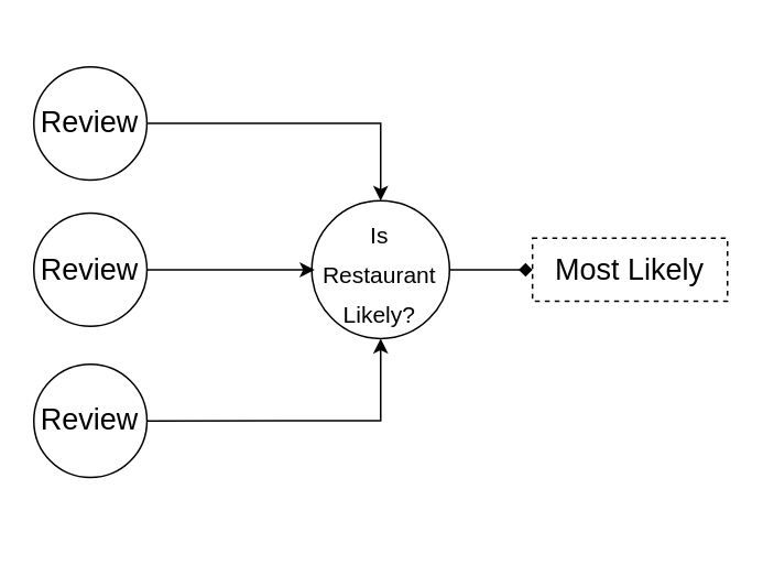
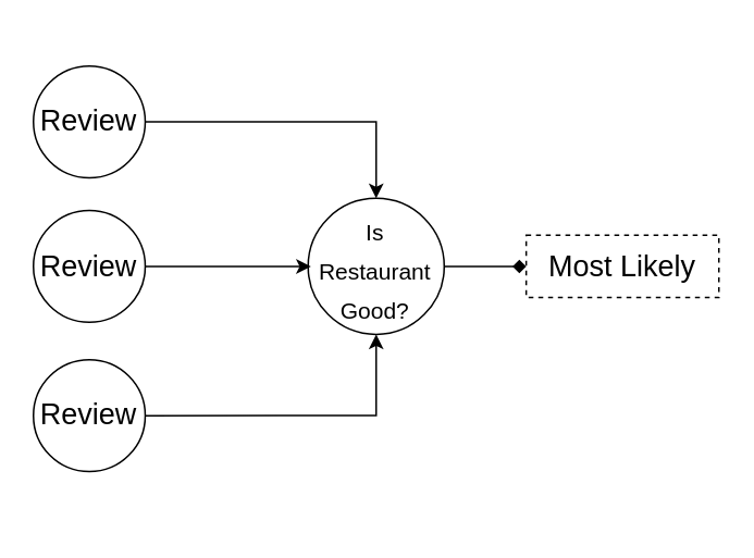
  <mxCell id="0" />
  <mxCell id="1" parent="0" />
  <mxCell id="2" value="" style="group" parent="1" vertex="1" connectable="0"><mxGeometry x="20" y="20" width="420" height="300" as="geometry" /></mxCell>
  <mxCell id="3" style="edgeStyle=orthogonalEdgeStyle;rounded=0;orthogonalLoop=1;jettySize=auto;html=1;exitX=1;exitY=0.5;exitDx=0;exitDy=0;entryX=0.5;entryY=0;entryDx=0;entryDy=0;" parent="2" source="4" target="8" edge="1"><mxGeometry relative="1" as="geometry"><mxPoint x="207.581" y="108.511" as="targetPoint" /></mxGeometry></mxCell>
  <mxCell id="4" value="&lt;font style=&quot;font-size: 18px&quot;&gt;Review&lt;/font&gt;" style="ellipse;whiteSpace=wrap;html=1;aspect=fixed;" parent="2" vertex="1"><mxGeometry y="20" width="68.486" height="68.486" as="geometry" /></mxCell>
  <mxCell id="5" value="&lt;font style=&quot;font-size: 18px&quot;&gt;Review&lt;/font&gt;" style="ellipse;whiteSpace=wrap;html=1;aspect=fixed;" parent="2" vertex="1"><mxGeometry y="108.511" width="68.486" height="68.486" as="geometry" /></mxCell>
  <mxCell id="6" style="edgeStyle=orthogonalEdgeStyle;rounded=0;orthogonalLoop=1;jettySize=auto;html=1;exitX=1;exitY=0.5;exitDx=0;exitDy=0;entryX=0.5;entryY=1;entryDx=0;entryDy=0;" parent="2" source="7" target="8" edge="1"><mxGeometry relative="1" as="geometry" /></mxCell>
  <mxCell id="7" value="&lt;font style=&quot;font-size: 18px&quot;&gt;Review&lt;/font&gt;" style="ellipse;whiteSpace=wrap;html=1;aspect=fixed;" parent="2" vertex="1"><mxGeometry y="200.004" width="68.486" height="68.486" as="geometry" /></mxCell>
- <mxCell id="8" value="&lt;font style=&quot;font-size: 14px&quot;&gt;Is Restaurant Likely?&lt;/font&gt;" style="ellipse;whiteSpace=wrap;html=1;aspect=fixed;fontSize=20;" parent="2" vertex="1"><mxGeometry x="168.31" y="101.06" width="83.38" height="83.38" as="geometry" /></mxCell>
+ <mxCell id="8" value="&lt;font style=&quot;font-size: 14px&quot;&gt;Is Restaurant Good?&lt;/font&gt;" style="ellipse;whiteSpace=wrap;html=1;aspect=fixed;fontSize=20;" parent="2" vertex="1"><mxGeometry x="168.31" y="101.06" width="83.38" height="83.38" as="geometry" /></mxCell>
  <mxCell id="9" value="&lt;font style=&quot;font-size: 18px&quot;&gt;Most Likely&lt;/font&gt;" style="rounded=0;whiteSpace=wrap;html=1;dashed=1;" parent="2" vertex="1"><mxGeometry x="301.94" y="123.6" width="118.06" height="38.3" as="geometry" /></mxCell>
  <mxCell id="10" style="edgeStyle=orthogonalEdgeStyle;rounded=0;orthogonalLoop=1;jettySize=auto;html=1;exitX=1;exitY=0.5;exitDx=0;exitDy=0;endArrow=diamond;" parent="2" source="8" target="9" edge="1"><mxGeometry relative="1" as="geometry"><mxPoint x="289.355" y="153.191" as="targetPoint" /></mxGeometry></mxCell>
  <mxCell id="11" style="edgeStyle=orthogonalEdgeStyle;rounded=0;orthogonalLoop=1;jettySize=auto;html=1;exitX=1;exitY=0.5;exitDx=0;exitDy=0;" parent="1" source="5" edge="1"><mxGeometry relative="1" as="geometry"><mxPoint x="190" y="162.857" as="targetPoint" /></mxGeometry></mxCell>
